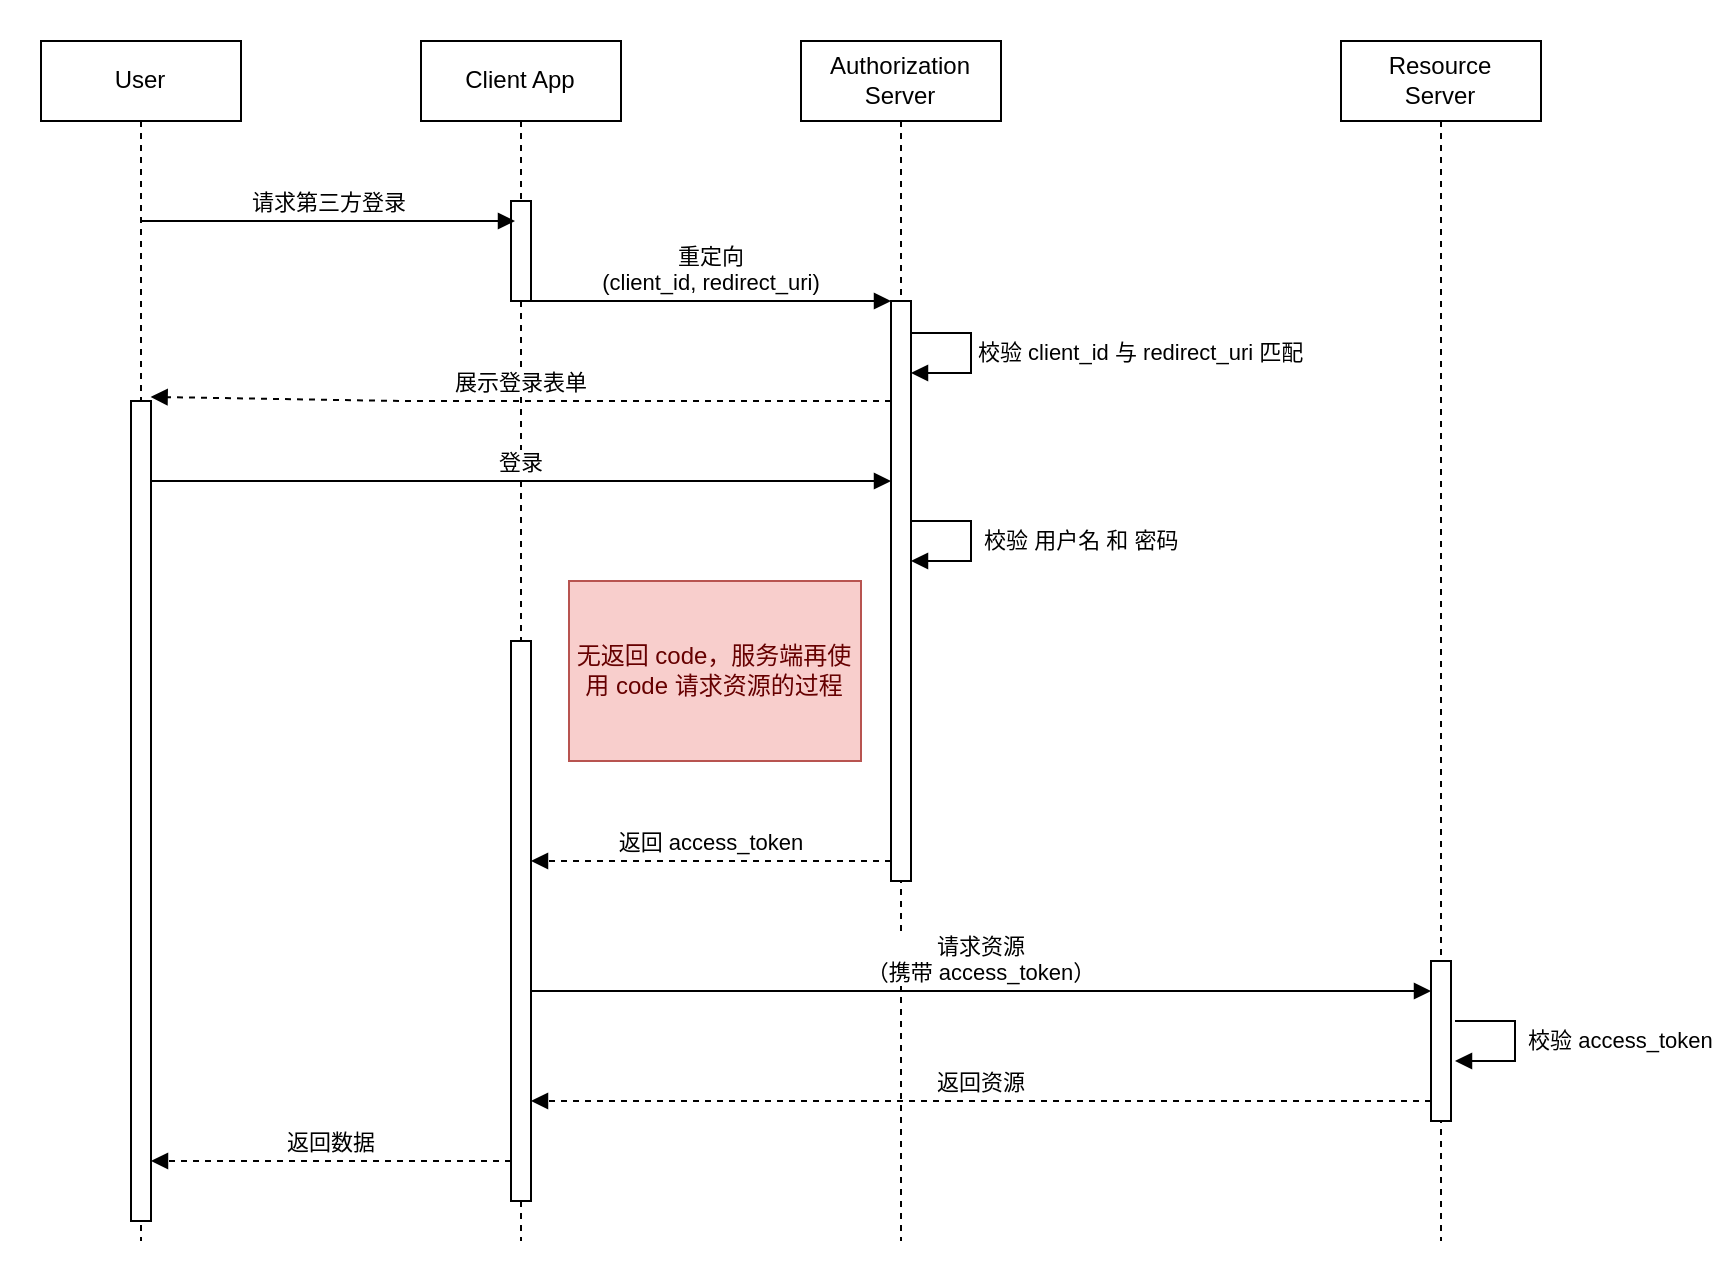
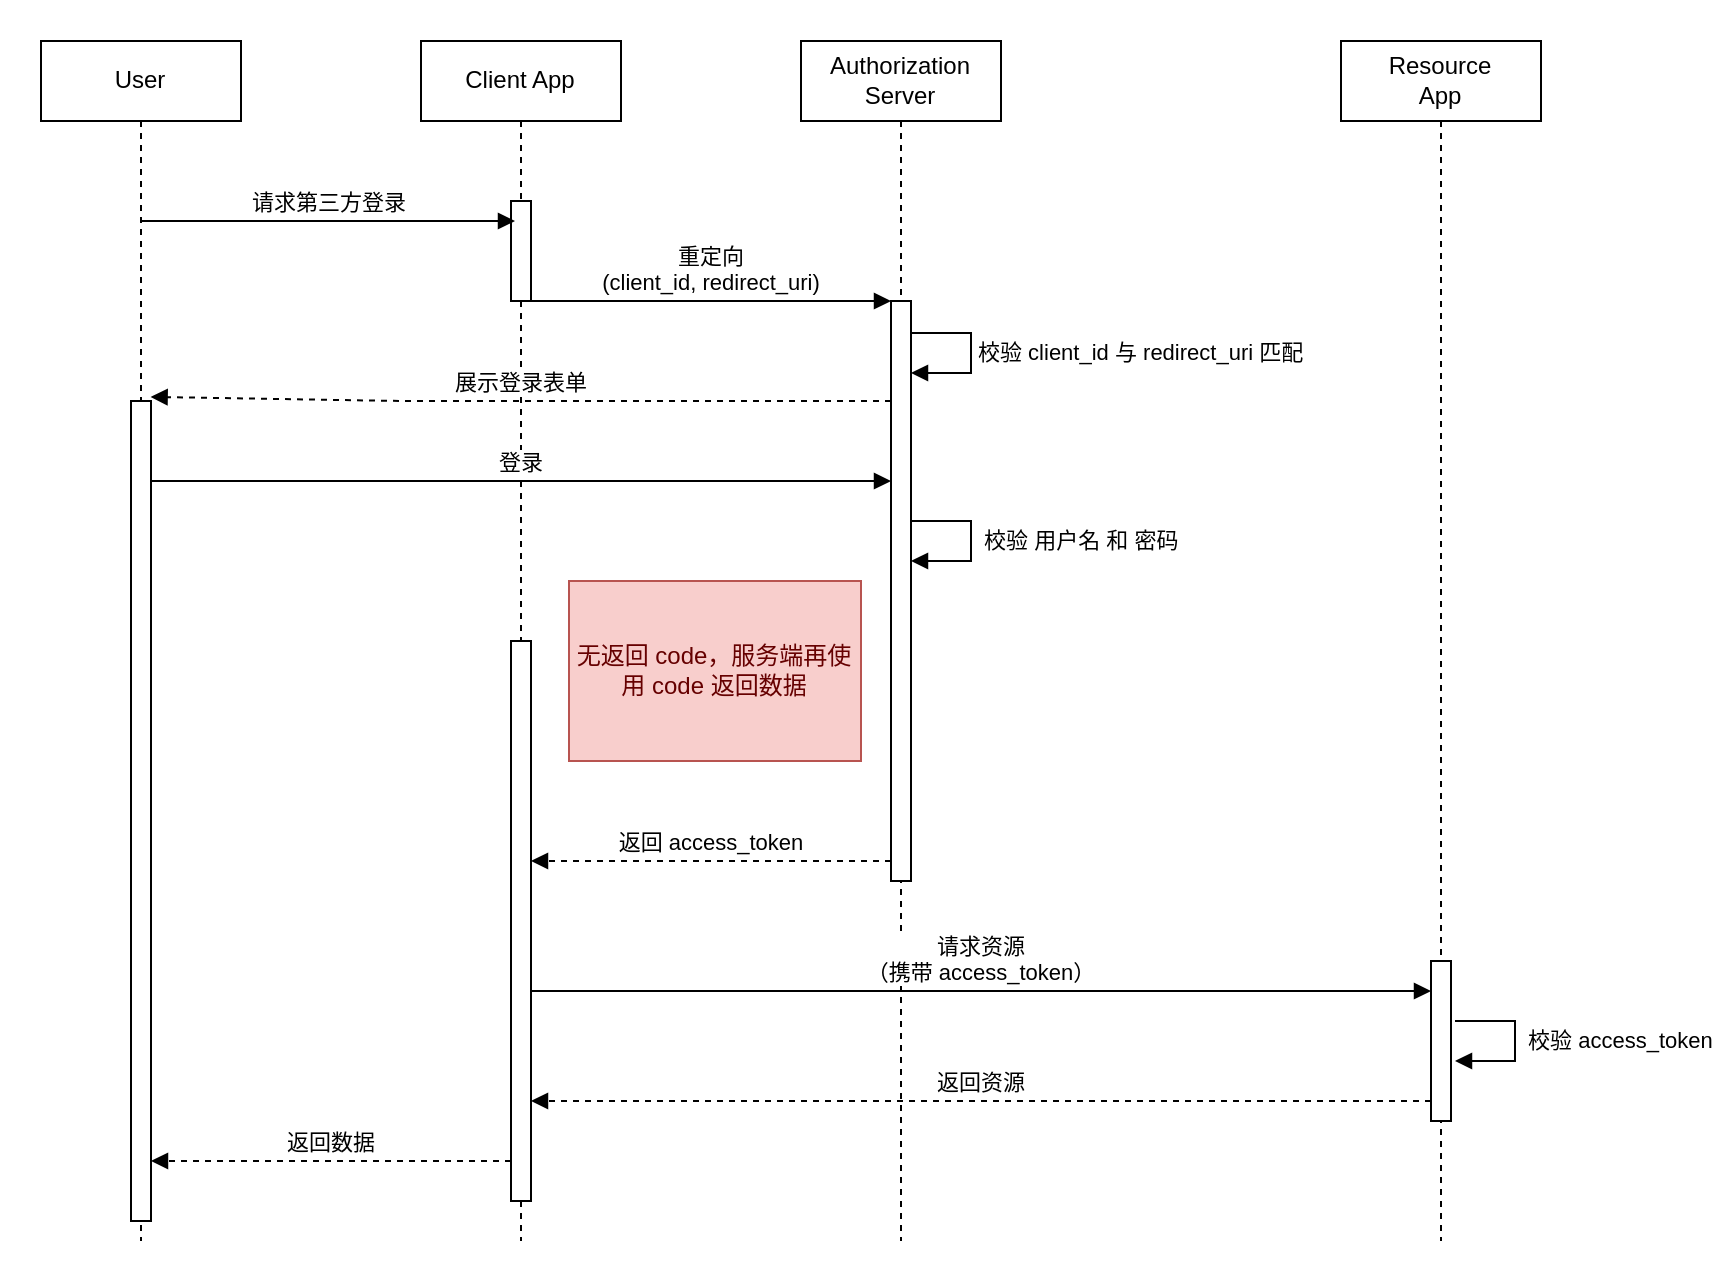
  <mxCell id="0" />
  <mxCell id="1" parent="0" />
  <mxCell id="2" value="User" style="shape=umlLifeline;perimeter=lifelinePerimeter;whiteSpace=wrap;html=1;container=1;collapsible=0;recursiveResize=0;outlineConnect=0;" parent="1" vertex="1"><mxGeometry x="20" y="20" width="100" height="600" as="geometry" /></mxCell>
  <mxCell id="3" value="Client App" style="shape=umlLifeline;perimeter=lifelinePerimeter;whiteSpace=wrap;html=1;container=1;collapsible=0;recursiveResize=0;outlineConnect=0;" parent="1" vertex="1"><mxGeometry x="210" y="20" width="100" height="600" as="geometry" /></mxCell>
  <mxCell id="4" value="" style="html=1;points=[];perimeter=orthogonalPerimeter;" parent="3" vertex="1"><mxGeometry x="45" y="80" width="10" height="50" as="geometry" /></mxCell>
  <mxCell id="5" value="" style="html=1;points=[];perimeter=orthogonalPerimeter;" parent="3" vertex="1"><mxGeometry x="-145" y="180" width="10" height="410" as="geometry" /></mxCell>
  <mxCell id="6" value="" style="html=1;points=[];perimeter=orthogonalPerimeter;" parent="3" vertex="1"><mxGeometry x="45" y="300" width="10" height="280" as="geometry" /></mxCell>
  <mxCell id="7" value="返回数据" style="html=1;verticalAlign=bottom;endArrow=block;dashed=1;" parent="3" source="6" target="5" edge="1"><mxGeometry width="80" relative="1" as="geometry"><mxPoint x="10" y="570" as="sourcePoint" /><mxPoint x="-120" y="570" as="targetPoint" /><Array as="points"><mxPoint x="-40" y="560" /></Array></mxGeometry></mxCell>
  <mxCell id="8" value="Authorization Server" style="shape=umlLifeline;perimeter=lifelinePerimeter;whiteSpace=wrap;html=1;container=1;collapsible=0;recursiveResize=0;outlineConnect=0;" parent="1" vertex="1"><mxGeometry x="400" y="20" width="100" height="600" as="geometry" /></mxCell>
  <mxCell id="9" value="校验 client_id 与 redirect_uri 匹配" style="edgeStyle=orthogonalEdgeStyle;html=1;align=left;spacingLeft=2;endArrow=block;rounded=0;" parent="8" edge="1"><mxGeometry relative="1" as="geometry"><mxPoint x="55" y="146" as="sourcePoint" /><Array as="points"><mxPoint x="85" y="146" /></Array><mxPoint x="55" y="166" as="targetPoint" /></mxGeometry></mxCell>
- <mxCell id="10" value="Resource&lt;br&gt;Server" style="shape=umlLifeline;perimeter=lifelinePerimeter;whiteSpace=wrap;html=1;container=1;collapsible=0;recursiveResize=0;outlineConnect=0;" parent="1" vertex="1"><mxGeometry x="670" y="20" width="100" height="600" as="geometry" /></mxCell>
+ <mxCell id="10" value="Resource&lt;br&gt;App" style="shape=umlLifeline;perimeter=lifelinePerimeter;whiteSpace=wrap;html=1;container=1;collapsible=0;recursiveResize=0;outlineConnect=0;" parent="1" vertex="1"><mxGeometry x="670" y="20" width="100" height="600" as="geometry" /></mxCell>
  <mxCell id="11" value="" style="html=1;points=[];perimeter=orthogonalPerimeter;" parent="10" vertex="1"><mxGeometry x="45" y="460" width="10" height="80" as="geometry" /></mxCell>
  <mxCell id="12" value="请求第三方登录" style="html=1;verticalAlign=bottom;endArrow=block;entryX=0.2;entryY=0.2;entryDx=0;entryDy=0;entryPerimeter=0;" parent="1" source="2" target="4" edge="1"><mxGeometry width="80" relative="1" as="geometry"><mxPoint x="110" y="110" as="sourcePoint" /><mxPoint x="190" y="110" as="targetPoint" /></mxGeometry></mxCell>
  <mxCell id="13" value="" style="html=1;points=[];perimeter=orthogonalPerimeter;" parent="1" vertex="1"><mxGeometry x="445" y="150" width="10" height="290" as="geometry" /></mxCell>
  <mxCell id="14" value="重定向&lt;br&gt;(client_id, redirect_uri)" style="html=1;verticalAlign=bottom;endArrow=block;" parent="1" source="4" target="13" edge="1"><mxGeometry width="80" relative="1" as="geometry"><mxPoint x="280" y="140" as="sourcePoint" /><mxPoint x="344" y="140" as="targetPoint" /><Array as="points"><mxPoint x="320" y="150" /></Array></mxGeometry></mxCell>
  <mxCell id="15" value="展示登录表单" style="html=1;verticalAlign=bottom;endArrow=block;entryX=0.981;entryY=-0.005;entryDx=0;entryDy=0;entryPerimeter=0;dashed=1;" parent="1" source="13" target="5" edge="1"><mxGeometry width="80" relative="1" as="geometry"><mxPoint x="210" y="220" as="sourcePoint" /><mxPoint x="90" y="200" as="targetPoint" /><Array as="points"><mxPoint x="200" y="200" /></Array></mxGeometry></mxCell>
  <mxCell id="16" value="登录" style="html=1;verticalAlign=bottom;endArrow=block;" parent="1" source="5" target="13" edge="1"><mxGeometry width="80" relative="1" as="geometry"><mxPoint x="110" y="240" as="sourcePoint" /><mxPoint x="380" y="240" as="targetPoint" /><Array as="points"><mxPoint x="257" y="240" /></Array></mxGeometry></mxCell>
  <mxCell id="17" value="&amp;nbsp;校验 用户名 和 密码&amp;nbsp;" style="edgeStyle=orthogonalEdgeStyle;html=1;align=left;spacingLeft=2;endArrow=block;rounded=0;" parent="1" edge="1"><mxGeometry relative="1" as="geometry"><mxPoint x="455" y="260" as="sourcePoint" /><Array as="points"><mxPoint x="485" y="260" /></Array><mxPoint x="455" y="280" as="targetPoint" /></mxGeometry></mxCell>
  <mxCell id="18" value="返回 access_token" style="html=1;verticalAlign=bottom;endArrow=block;dashed=1;" parent="1" edge="1"><mxGeometry width="80" relative="1" as="geometry"><mxPoint x="445" y="430" as="sourcePoint" /><mxPoint x="265" y="430" as="targetPoint" /><Array as="points"><mxPoint x="390" y="430" /></Array></mxGeometry></mxCell>
  <mxCell id="19" value="请求资源&lt;br&gt;（携带 access_token）" style="html=1;verticalAlign=bottom;endArrow=block;" parent="1" target="11" edge="1"><mxGeometry width="80" relative="1" as="geometry"><mxPoint x="265" y="495" as="sourcePoint" /><mxPoint x="445" y="495" as="targetPoint" /><Array as="points"><mxPoint x="320" y="495" /></Array></mxGeometry></mxCell>
  <mxCell id="20" value="&amp;nbsp;校验 access_token" style="edgeStyle=orthogonalEdgeStyle;html=1;align=left;spacingLeft=2;endArrow=block;rounded=0;" parent="1" edge="1"><mxGeometry relative="1" as="geometry"><mxPoint x="727" y="510" as="sourcePoint" /><Array as="points"><mxPoint x="757" y="510" /></Array><mxPoint x="727" y="530" as="targetPoint" /></mxGeometry></mxCell>
  <mxCell id="21" value="返回资源" style="html=1;verticalAlign=bottom;endArrow=block;dashed=1;" parent="1" source="11" target="6" edge="1"><mxGeometry width="80" relative="1" as="geometry"><mxPoint x="700" y="550" as="sourcePoint" /><mxPoint x="270" y="550" as="targetPoint" /><Array as="points"><mxPoint x="645" y="550" /></Array></mxGeometry></mxCell>
- <mxCell id="22" value="无返回 code，服务端再使用 code 请求资源的过程" style="rounded=0;whiteSpace=wrap;html=1;fillColor=#f8cecc;strokeColor=#b85450;fontColor=#660000;" vertex="1" parent="1"><mxGeometry x="284" y="290" width="146" height="90" as="geometry" /></mxCell>
+ <mxCell id="22" value="无返回 code，服务端再使用 code 返回数据" style="rounded=0;whiteSpace=wrap;html=1;fillColor=#f8cecc;strokeColor=#b85450;fontColor=#660000;" vertex="1" parent="1"><mxGeometry x="284" y="290" width="146" height="90" as="geometry" /></mxCell>
